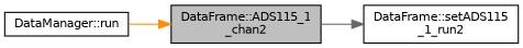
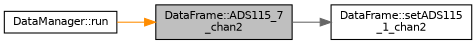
  digraph {
    rankdir=RL
    node [color=black fillcolor=white fontname=Helvetica fontsize=10 shape=record style=filled]
    edge [dir=back fontname=Helvetica fontsize=10 labelfontname=Helvetica labelfontsize=10 style=solid]
-   n1 [fillcolor=grey75 fontcolor=black height=0.2 label="DataFrame::ADS115_1\l_chan2" width=0.4]
+   n1 [fillcolor=grey75 fontcolor=black height=0.2 label="DataFrame::ADS115_7\l_chan2" width=0.4]
    n2 [height=0.2 label="DataManager::run" width=0.4]
-   n3 [height=0.2 label="DataFrame::setADS115\l_1_run2" width=0.4]
+   n3 [height=0.2 label="DataFrame::setADS115\l_1_chan2" width=0.4]
    n1 -> n2 [color=darkorange]
    n3 -> n1 [color=gray40]
  }
